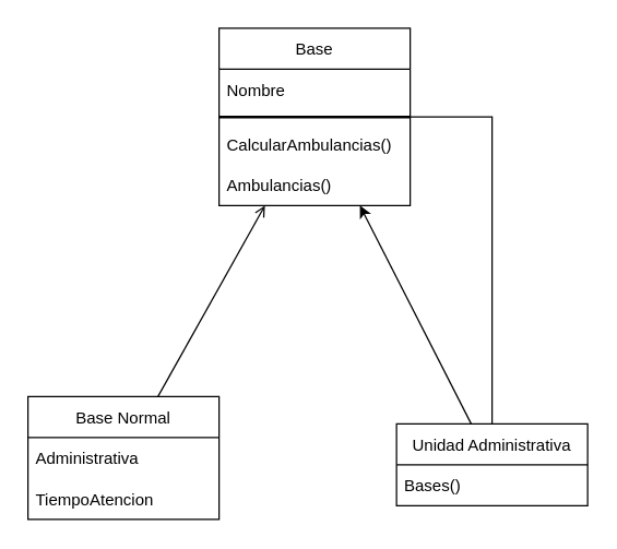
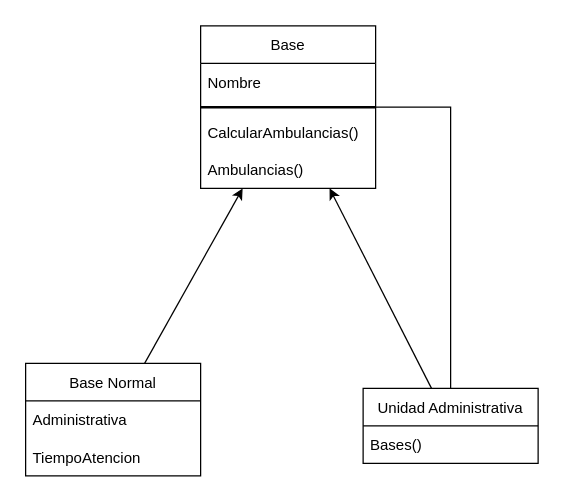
  <mxCell id="0" />
  <mxCell id="1" parent="0" />
  <mxCell id="2" value="Unidad Administrativa" style="swimlane;fontStyle=0;childLayout=stackLayout;horizontal=1;startSize=30;horizontalStack=0;resizeParent=1;resizeParentMax=0;resizeLast=0;collapsible=1;marginBottom=0;" vertex="1" parent="1"><mxGeometry x="290" y="310" width="140" height="60" as="geometry" /></mxCell>
  <mxCell id="3" value="Bases()" style="text;strokeColor=none;fillColor=none;align=left;verticalAlign=middle;spacingLeft=4;spacingRight=4;overflow=hidden;points=[[0,0.5],[1,0.5]];portConstraint=eastwest;rotatable=0;" vertex="1" parent="2"><mxGeometry y="30" width="140" height="30" as="geometry" /></mxCell>
  <mxCell id="4" value="Base Normal" style="swimlane;fontStyle=0;childLayout=stackLayout;horizontal=1;startSize=30;horizontalStack=0;resizeParent=1;resizeParentMax=0;resizeLast=0;collapsible=1;marginBottom=0;" vertex="1" parent="1"><mxGeometry x="20" y="290" width="140" height="90" as="geometry" /></mxCell>
  <mxCell id="5" value="Administrativa" style="text;strokeColor=none;fillColor=none;align=left;verticalAlign=middle;spacingLeft=4;spacingRight=4;overflow=hidden;points=[[0,0.5],[1,0.5]];portConstraint=eastwest;rotatable=0;" vertex="1" parent="4"><mxGeometry y="30" width="140" height="30" as="geometry" /></mxCell>
  <mxCell id="6" value="TiempoAtencion" style="text;strokeColor=none;fillColor=none;align=left;verticalAlign=middle;spacingLeft=4;spacingRight=4;overflow=hidden;points=[[0,0.5],[1,0.5]];portConstraint=eastwest;rotatable=0;" vertex="1" parent="4"><mxGeometry y="60" width="140" height="30" as="geometry" /></mxCell>
  <mxCell id="7" value="Base" style="swimlane;fontStyle=0;childLayout=stackLayout;horizontal=1;startSize=30;horizontalStack=0;resizeParent=1;resizeParentMax=0;resizeLast=0;collapsible=1;marginBottom=0;" vertex="1" parent="1"><mxGeometry x="160" y="20" width="140" height="130" as="geometry" /></mxCell>
  <mxCell id="8" value="Nombre" style="text;strokeColor=none;fillColor=none;align=left;verticalAlign=middle;spacingLeft=4;spacingRight=4;overflow=hidden;points=[[0,0.5],[1,0.5]];portConstraint=eastwest;rotatable=0;" vertex="1" parent="7"><mxGeometry y="30" width="140" height="30" as="geometry" /></mxCell>
  <mxCell id="9" value="" style="line;strokeWidth=2;html=1;" vertex="1" parent="7"><mxGeometry y="60" width="140" height="10" as="geometry" /></mxCell>
  <mxCell id="10" value="CalcularAmbulancias()" style="text;strokeColor=none;fillColor=none;align=left;verticalAlign=middle;spacingLeft=4;spacingRight=4;overflow=hidden;points=[[0,0.5],[1,0.5]];portConstraint=eastwest;rotatable=0;" vertex="1" parent="7"><mxGeometry y="70" width="140" height="30" as="geometry" /></mxCell>
  <mxCell id="11" value="Ambulancias()" style="text;strokeColor=none;fillColor=none;align=left;verticalAlign=middle;spacingLeft=4;spacingRight=4;overflow=hidden;points=[[0,0.5],[1,0.5]];portConstraint=eastwest;rotatable=0;" vertex="1" parent="7"><mxGeometry y="100" width="140" height="30" as="geometry" /></mxCell>
  <mxCell id="12" value="" style="endArrow=none;html=1;rounded=0;" edge="1" parent="1" source="2" target="7"><mxGeometry width="50" height="50" relative="1" as="geometry"><mxPoint x="360" y="280" as="sourcePoint" /><mxPoint x="270" y="240" as="targetPoint" /><Array as="points"><mxPoint x="360" y="85" /></Array></mxGeometry></mxCell>
- <mxCell id="13" value="" style="endArrow=open;html=1;rounded=0;" edge="1" parent="1" source="4" target="7"><mxGeometry width="50" height="50" relative="1" as="geometry"><mxPoint x="150" y="230" as="sourcePoint" /><mxPoint x="290" y="250" as="targetPoint" /></mxGeometry></mxCell>
+ <mxCell id="13" value="" style="endArrow=classic;html=1;rounded=0;" edge="1" parent="1" source="4" target="7"><mxGeometry width="50" height="50" relative="1" as="geometry"><mxPoint x="150" y="230" as="sourcePoint" /><mxPoint x="290" y="250" as="targetPoint" /></mxGeometry></mxCell>
  <mxCell id="14" value="" style="endArrow=classic;html=1;rounded=0;" edge="1" parent="1" source="2" target="7"><mxGeometry width="50" height="50" relative="1" as="geometry"><mxPoint x="240" y="300" as="sourcePoint" /><mxPoint x="290" y="250" as="targetPoint" /></mxGeometry></mxCell>
